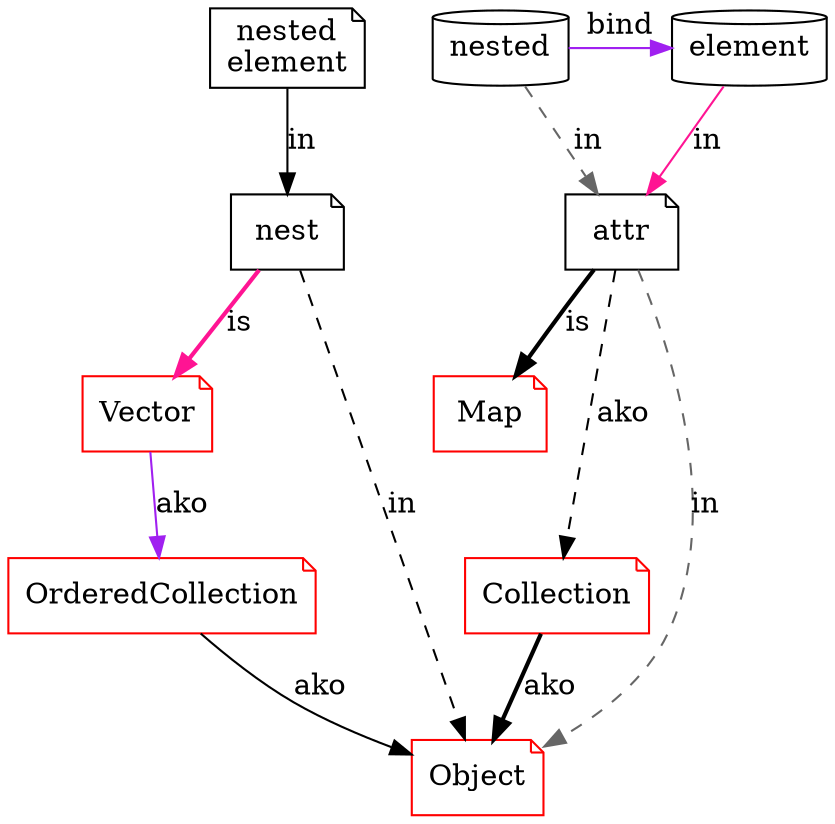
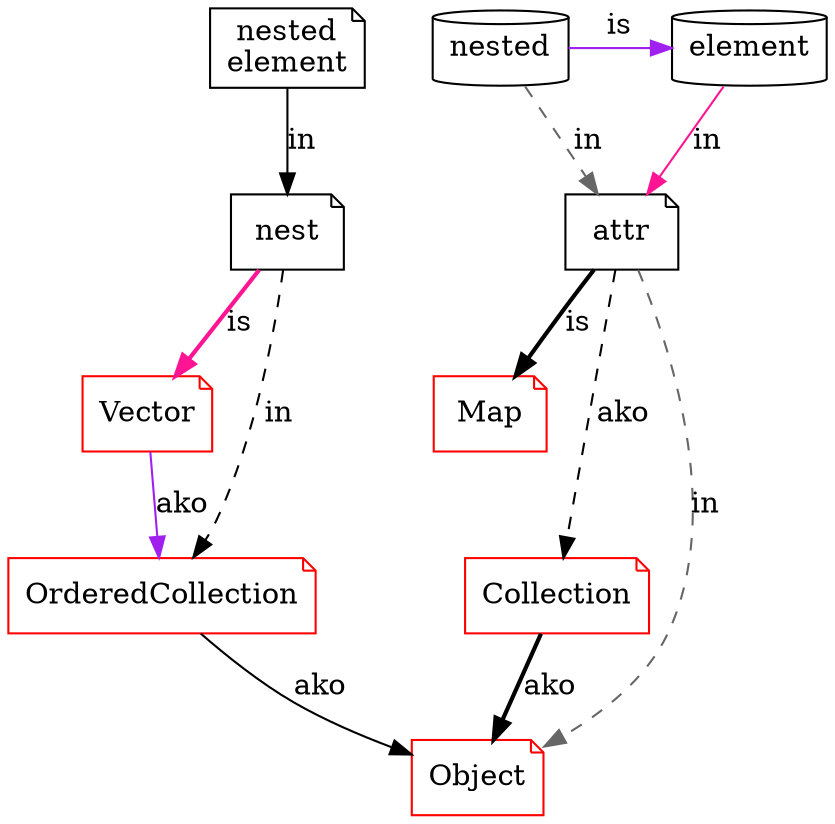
  digraph {
    node [shape=note]
    edge [color=black style=solid]
    attr
    nest
    Map [color=red]
    Vector [color=red]
    Collection [color=red]
    OrderedCollection [color=red]
    n7 [label=nested shape=cylinder]
    n8 [label=element shape=cylinder]
    Object [color=red]
    "nested\nelement"
    subgraph sub_1 {
      rank=same
      attr
      nest
    }
    subgraph sub_2 {
      rank=same
      Map
      Vector
    }
    subgraph sub_3 {
      rank=same
      Collection
      OrderedCollection
    }
    subgraph sub_4 {
      rank=same
      n7
      n8
    }
    attr -> Map [label=is style=bold]
    attr -> Collection [label=ako style=dashed]
    attr -> Object [color=gray40 label=in style=dashed]
    nest -> Vector [color=deeppink label=is style=bold]
-   nest -> Object [label=in style=dashed]
+   nest -> OrderedCollection [label=in style=dashed]
    Vector -> OrderedCollection [color=purple label=ako]
    Collection -> Object [label=ako style=bold]
    OrderedCollection -> Object [label=ako]
    n7 -> attr [color=gray40 label=in style=dashed]
-   n7 -> n8 [color=purple label=bind]
+   n7 -> n8 [color=purple label=is]
    n8 -> attr [color=deeppink label=in]
    "nested\nelement" -> nest [label=in]
  }
